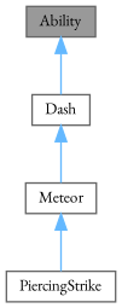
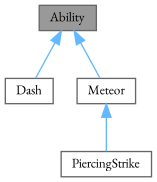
  digraph {
    fontname="EB Garamond"
    node [color=gray40 fillcolor=white fontname="EB Garamond" fontsize=10 shape=box style=filled]
    edge [color=steelblue1 dir=back fontname="EB Garamond" fontsize=10 labelfontname=Helvetica labelfontsize=10 style=solid]
    n1 [fillcolor=grey60 fontcolor=black height=0.2 label=Ability width=0.4]
    n2 [height=0.2 label=Dash width=0.4]
    n3 [height=0.2 label=Meteor width=0.4]
    n4 [height=0.2 label=PiercingStrike width=0.4]
    n1 -> n2
-   n2 -> n3
+   n1 -> n3
    n3 -> n4
  }
